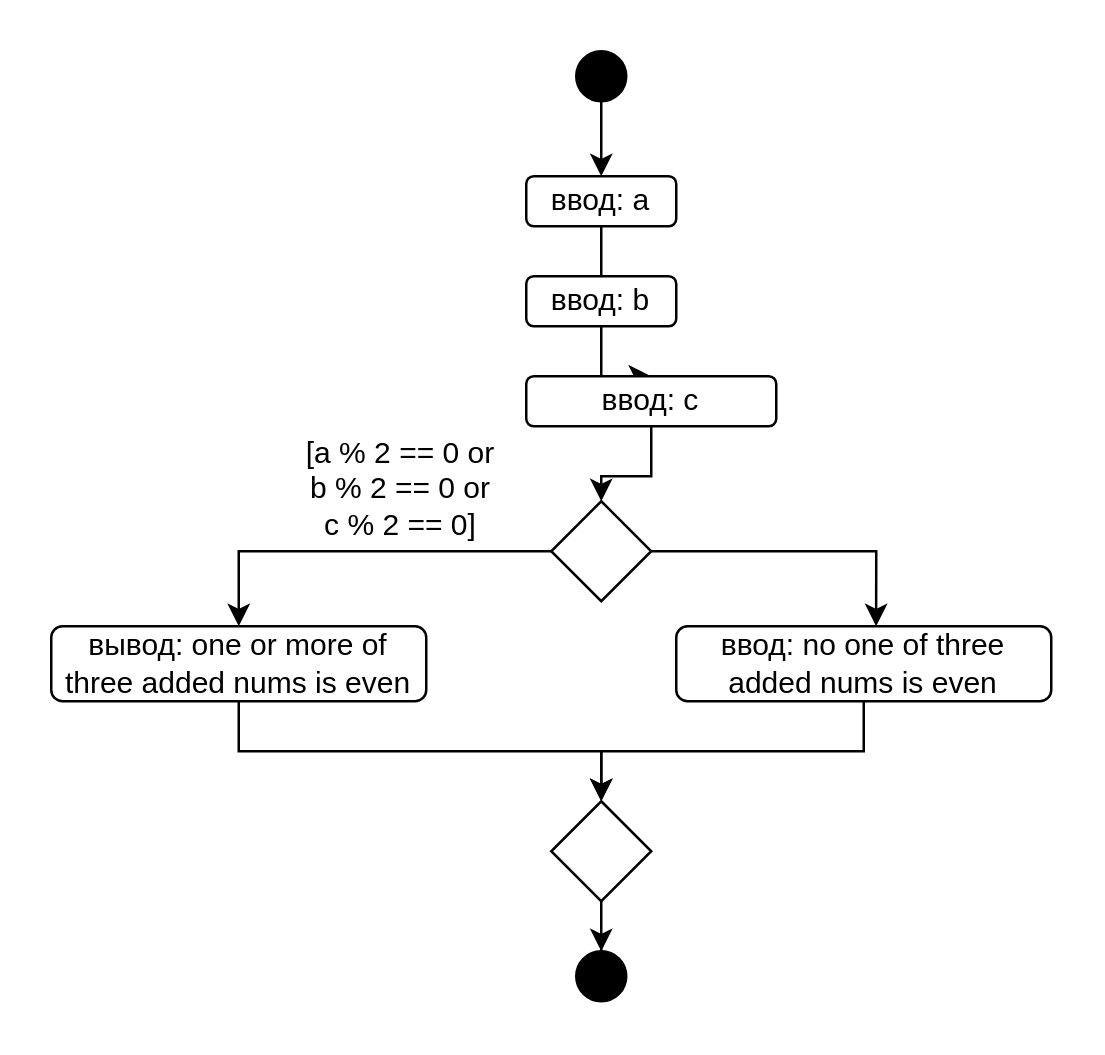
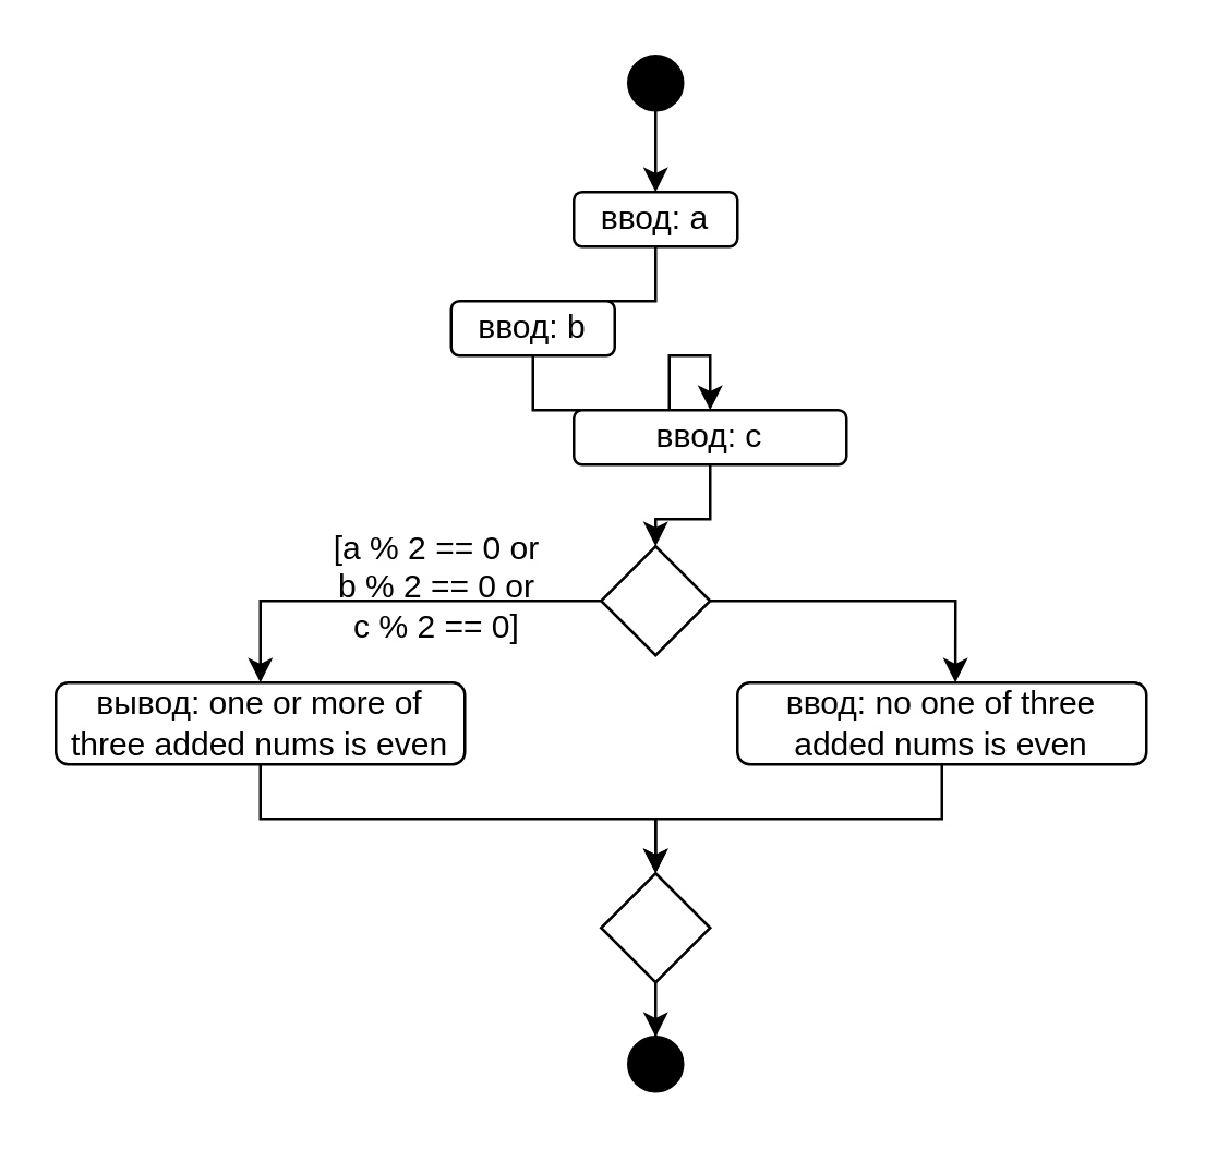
  <mxCell id="0" />
  <mxCell id="1" parent="0" />
  <mxCell id="2" style="edgeStyle=orthogonalEdgeStyle;rounded=0;orthogonalLoop=1;jettySize=auto;html=1;" edge="1" parent="1" source="3" target="5"><mxGeometry relative="1" as="geometry"><mxPoint x="240" y="60" as="targetPoint" /></mxGeometry></mxCell>
  <mxCell id="3" value="" style="ellipse;whiteSpace=wrap;html=1;aspect=fixed;fillColor=#000000;" vertex="1" parent="1"><mxGeometry x="230" y="20" width="20" height="20" as="geometry" /></mxCell>
  <mxCell id="4" style="edgeStyle=orthogonalEdgeStyle;rounded=0;orthogonalLoop=1;jettySize=auto;html=1;entryX=0.5;entryY=0;entryDx=0;entryDy=0;endArrow=none;" edge="1" parent="1" source="5" target="7"><mxGeometry relative="1" as="geometry" /></mxCell>
  <mxCell id="5" value="ввод: а" style="rounded=1;whiteSpace=wrap;html=1;" vertex="1" parent="1"><mxGeometry x="210" y="70" width="60" height="20" as="geometry" /></mxCell>
  <mxCell id="6" style="edgeStyle=orthogonalEdgeStyle;rounded=0;orthogonalLoop=1;jettySize=auto;html=1;entryX=0.5;entryY=0;entryDx=0;entryDy=0;" edge="1" parent="1" source="7" target="9"><mxGeometry relative="1" as="geometry" /></mxCell>
- <mxCell id="7" value="ввод: b" style="rounded=1;whiteSpace=wrap;html=1;" vertex="1" parent="1"><mxGeometry x="210" y="110" width="60" height="20" as="geometry" /></mxCell>
+ <mxCell id="7" value="ввод: b" style="rounded=1;whiteSpace=wrap;html=1;" vertex="1" parent="1"><mxGeometry x="165" y="110" width="60" height="20" as="geometry" /></mxCell>
  <mxCell id="8" style="edgeStyle=orthogonalEdgeStyle;rounded=0;orthogonalLoop=1;jettySize=auto;html=1;entryX=0.5;entryY=0;entryDx=0;entryDy=0;" edge="1" parent="1" source="9" target="12"><mxGeometry relative="1" as="geometry" /></mxCell>
  <mxCell id="9" value="ввод: с" style="rounded=1;whiteSpace=wrap;html=1;" vertex="1" parent="1"><mxGeometry x="210" y="150" width="100" height="20" as="geometry" /></mxCell>
  <mxCell id="10" style="edgeStyle=orthogonalEdgeStyle;rounded=0;orthogonalLoop=1;jettySize=auto;html=1;entryX=0.5;entryY=0;entryDx=0;entryDy=0;" edge="1" parent="1" source="12" target="15"><mxGeometry relative="1" as="geometry"><mxPoint x="90" y="220" as="targetPoint" /></mxGeometry></mxCell>
  <mxCell id="11" style="edgeStyle=orthogonalEdgeStyle;rounded=0;orthogonalLoop=1;jettySize=auto;html=1;fontFamily=Helvetica;fontColor=#000000;entryX=0.533;entryY=0;entryDx=0;entryDy=0;entryPerimeter=0;" edge="1" parent="1" source="12" target="17"><mxGeometry relative="1" as="geometry"><mxPoint x="340" y="220" as="targetPoint" /><Array as="points"><mxPoint x="350" y="220" /></Array></mxGeometry></mxCell>
  <mxCell id="12" value="" style="rhombus;whiteSpace=wrap;html=1;" vertex="1" parent="1"><mxGeometry x="220" y="200" width="40" height="40" as="geometry" /></mxCell>
- <mxCell id="13" value="[a % 2 == 0 or b % 2 == 0 or&lt;br&gt;c % 2 == 0]" style="text;html=1;strokeColor=none;fillColor=none;align=center;verticalAlign=middle;whiteSpace=wrap;rounded=0;" vertex="1" parent="1"><mxGeometry x="120" y="170" width="80" height="50" as="geometry" /></mxCell>
+ <mxCell id="13" value="[a % 2 == 0 or b % 2 == 0 or&lt;br&gt;c % 2 == 0]" style="text;html=1;strokeColor=none;fillColor=none;align=center;verticalAlign=middle;whiteSpace=wrap;rounded=0;" vertex="1" parent="1"><mxGeometry x="120" y="190" width="80" height="50" as="geometry" /></mxCell>
  <mxCell id="14" style="edgeStyle=orthogonalEdgeStyle;rounded=0;orthogonalLoop=1;jettySize=auto;html=1;entryX=0.5;entryY=0;entryDx=0;entryDy=0;fontFamily=Helvetica;fontColor=#000000;" edge="1" parent="1" source="15" target="19"><mxGeometry relative="1" as="geometry"><Array as="points"><mxPoint x="95" y="300" /><mxPoint x="240" y="300" /></Array></mxGeometry></mxCell>
  <mxCell id="15" value="вывод:&amp;nbsp;one or more of three added nums is even" style="rounded=1;whiteSpace=wrap;html=1;" vertex="1" parent="1"><mxGeometry x="20" y="250" width="150" height="30" as="geometry" /></mxCell>
  <mxCell id="16" style="edgeStyle=orthogonalEdgeStyle;rounded=0;orthogonalLoop=1;jettySize=auto;html=1;entryX=0.5;entryY=0;entryDx=0;entryDy=0;fontFamily=Helvetica;fontColor=#000000;" edge="1" parent="1" source="17" target="19"><mxGeometry relative="1" as="geometry"><Array as="points"><mxPoint x="345" y="300" /><mxPoint x="240" y="300" /></Array></mxGeometry></mxCell>
  <mxCell id="17" value="ввод: no one of three added nums is even" style="rounded=1;whiteSpace=wrap;html=1;" vertex="1" parent="1"><mxGeometry x="270" y="250" width="150" height="30" as="geometry" /></mxCell>
  <mxCell id="18" style="edgeStyle=orthogonalEdgeStyle;rounded=0;orthogonalLoop=1;jettySize=auto;html=1;fontFamily=Helvetica;fontColor=#000000;" edge="1" parent="1" source="19" target="20"><mxGeometry relative="1" as="geometry" /></mxCell>
  <mxCell id="19" value="" style="rhombus;whiteSpace=wrap;html=1;" vertex="1" parent="1"><mxGeometry x="220" y="320" width="40" height="40" as="geometry" /></mxCell>
  <mxCell id="20" value="" style="ellipse;whiteSpace=wrap;html=1;aspect=fixed;fillColor=#000000;" vertex="1" parent="1"><mxGeometry x="230" y="380" width="20" height="20" as="geometry" /></mxCell>
